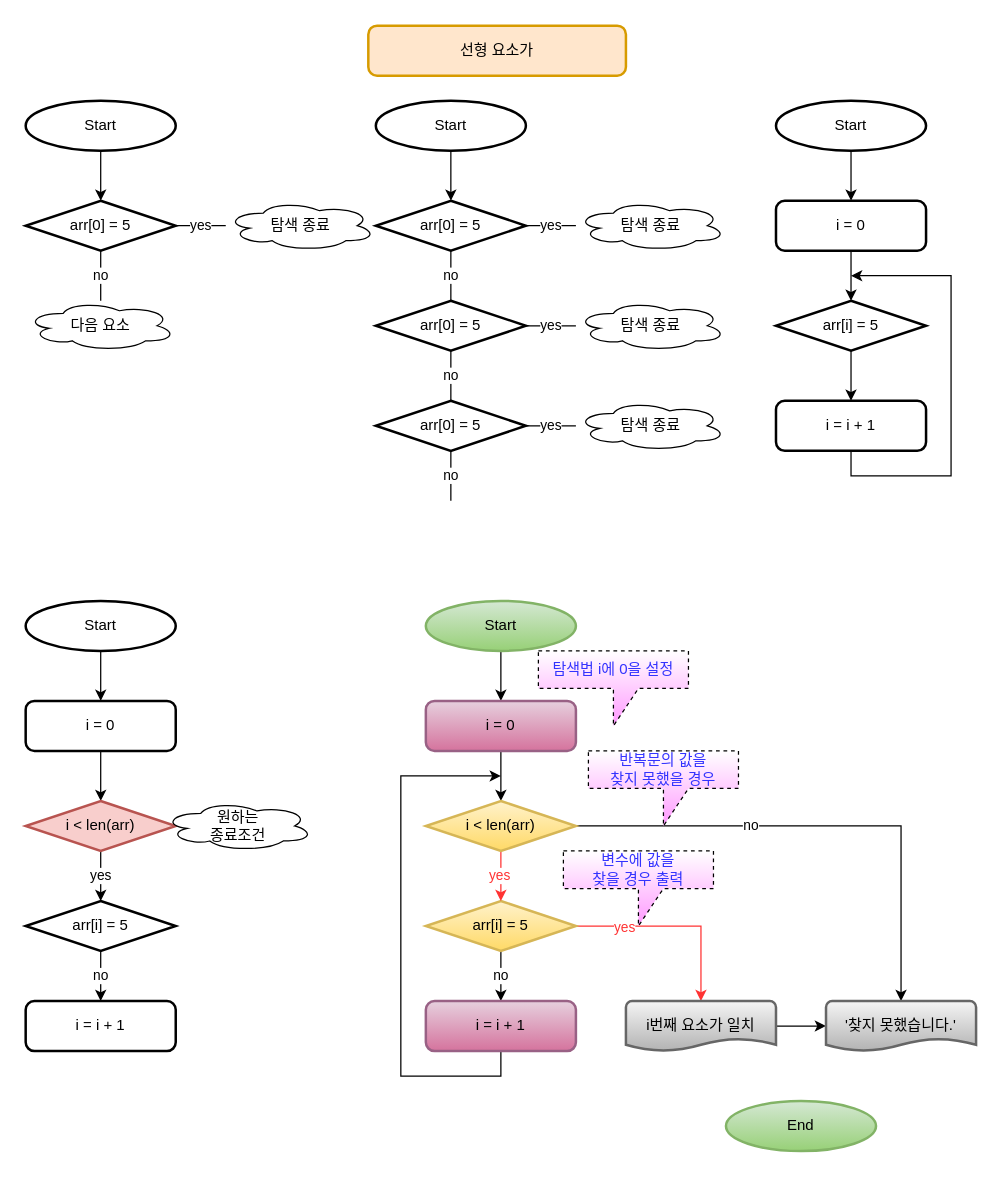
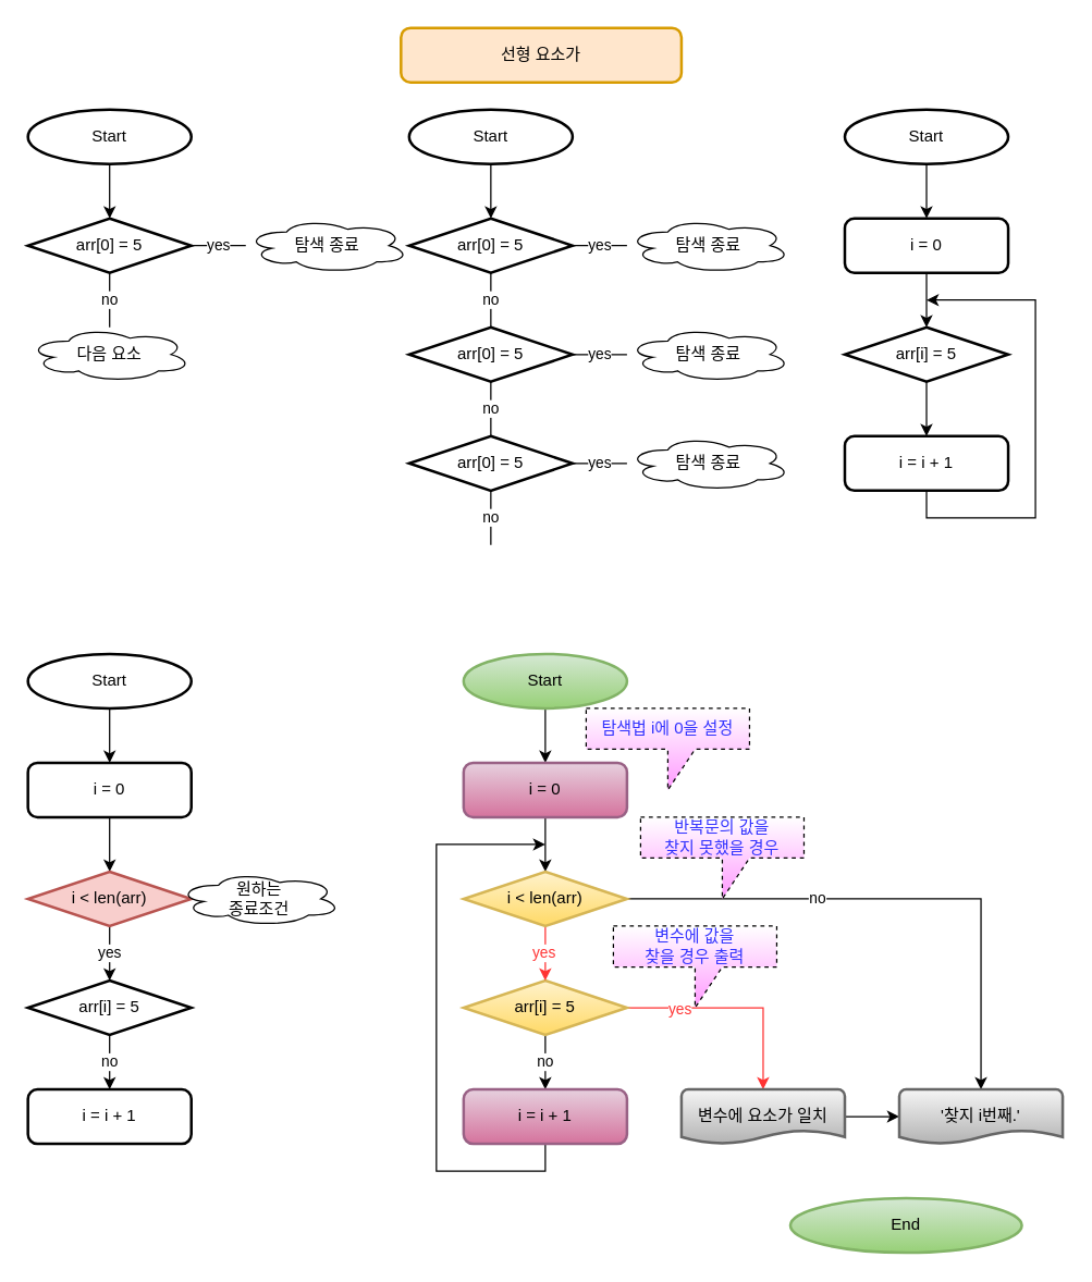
  <mxCell id="0" />
  <mxCell id="1" parent="0" />
  <mxCell id="2" value="선형 요소가" style="rounded=1;whiteSpace=wrap;html=1;absoluteArcSize=1;arcSize=14;strokeWidth=2;fillColor=#ffe6cc;strokeColor=#d79b00;" vertex="1" parent="1"><mxGeometry x="294" y="20" width="206" height="40" as="geometry" /></mxCell>
  <mxCell id="3" style="edgeStyle=orthogonalEdgeStyle;rounded=0;orthogonalLoop=1;jettySize=auto;html=1;entryX=0.5;entryY=0;entryDx=0;entryDy=0;entryPerimeter=0;" edge="1" parent="1" source="4" target="5"><mxGeometry relative="1" as="geometry" /></mxCell>
  <mxCell id="4" value="Start" style="strokeWidth=2;html=1;shape=mxgraph.flowchart.start_2;whiteSpace=wrap;" vertex="1" parent="1"><mxGeometry x="20" y="80" width="120" height="40" as="geometry" /></mxCell>
  <mxCell id="5" value="arr[0] = 5" style="strokeWidth=2;html=1;shape=mxgraph.flowchart.decision;whiteSpace=wrap;" vertex="1" parent="1"><mxGeometry x="20" y="160" width="120" height="40" as="geometry" /></mxCell>
  <mxCell id="6" value="yes" style="endArrow=none;html=1;rounded=0;" edge="1" parent="1"><mxGeometry width="50" height="50" relative="1" as="geometry"><mxPoint x="140" y="180" as="sourcePoint" /><mxPoint x="180" y="180" as="targetPoint" /></mxGeometry></mxCell>
  <mxCell id="7" value="no" style="endArrow=none;html=1;rounded=0;" edge="1" parent="1"><mxGeometry width="50" height="50" relative="1" as="geometry"><mxPoint x="80" y="200" as="sourcePoint" /><mxPoint x="80" y="240" as="targetPoint" /></mxGeometry></mxCell>
  <mxCell id="8" value="탐색 종료" style="ellipse;shape=cloud;whiteSpace=wrap;html=1;" vertex="1" parent="1"><mxGeometry x="180" y="160" width="120" height="40" as="geometry" /></mxCell>
  <mxCell id="9" value="다음 요소" style="ellipse;shape=cloud;whiteSpace=wrap;html=1;" vertex="1" parent="1"><mxGeometry x="20" y="240" width="120" height="40" as="geometry" /></mxCell>
  <mxCell id="10" style="edgeStyle=orthogonalEdgeStyle;rounded=0;orthogonalLoop=1;jettySize=auto;html=1;entryX=0.5;entryY=0;entryDx=0;entryDy=0;entryPerimeter=0;" edge="1" parent="1" source="11" target="12"><mxGeometry relative="1" as="geometry" /></mxCell>
  <mxCell id="11" value="Start" style="strokeWidth=2;html=1;shape=mxgraph.flowchart.start_2;whiteSpace=wrap;" vertex="1" parent="1"><mxGeometry x="300" y="80" width="120" height="40" as="geometry" /></mxCell>
  <mxCell id="12" value="arr[0] = 5" style="strokeWidth=2;html=1;shape=mxgraph.flowchart.decision;whiteSpace=wrap;" vertex="1" parent="1"><mxGeometry x="300" y="160" width="120" height="40" as="geometry" /></mxCell>
  <mxCell id="13" value="yes" style="endArrow=none;html=1;rounded=0;" edge="1" parent="1"><mxGeometry width="50" height="50" relative="1" as="geometry"><mxPoint x="420" y="180" as="sourcePoint" /><mxPoint x="460" y="180" as="targetPoint" /></mxGeometry></mxCell>
  <mxCell id="14" value="no" style="endArrow=none;html=1;rounded=0;" edge="1" parent="1"><mxGeometry width="50" height="50" relative="1" as="geometry"><mxPoint x="360" y="200" as="sourcePoint" /><mxPoint x="360" y="240" as="targetPoint" /></mxGeometry></mxCell>
  <mxCell id="15" value="탐색 종료" style="ellipse;shape=cloud;whiteSpace=wrap;html=1;" vertex="1" parent="1"><mxGeometry x="460" y="160" width="120" height="40" as="geometry" /></mxCell>
  <mxCell id="16" value="arr[0] = 5" style="strokeWidth=2;html=1;shape=mxgraph.flowchart.decision;whiteSpace=wrap;" vertex="1" parent="1"><mxGeometry x="300" y="240" width="120" height="40" as="geometry" /></mxCell>
  <mxCell id="17" value="yes" style="endArrow=none;html=1;rounded=0;" edge="1" parent="1"><mxGeometry width="50" height="50" relative="1" as="geometry"><mxPoint x="420" y="260" as="sourcePoint" /><mxPoint x="460" y="260" as="targetPoint" /></mxGeometry></mxCell>
  <mxCell id="18" value="no" style="endArrow=none;html=1;rounded=0;" edge="1" parent="1"><mxGeometry width="50" height="50" relative="1" as="geometry"><mxPoint x="360" y="280" as="sourcePoint" /><mxPoint x="360" y="320" as="targetPoint" /></mxGeometry></mxCell>
  <mxCell id="19" value="탐색 종료" style="ellipse;shape=cloud;whiteSpace=wrap;html=1;" vertex="1" parent="1"><mxGeometry x="460" y="240" width="120" height="40" as="geometry" /></mxCell>
  <mxCell id="20" value="arr[0] = 5" style="strokeWidth=2;html=1;shape=mxgraph.flowchart.decision;whiteSpace=wrap;" vertex="1" parent="1"><mxGeometry x="300" y="320" width="120" height="40" as="geometry" /></mxCell>
  <mxCell id="21" value="yes" style="endArrow=none;html=1;rounded=0;" edge="1" parent="1"><mxGeometry width="50" height="50" relative="1" as="geometry"><mxPoint x="420" y="340" as="sourcePoint" /><mxPoint x="460" y="340" as="targetPoint" /></mxGeometry></mxCell>
  <mxCell id="22" value="no" style="endArrow=none;html=1;rounded=0;" edge="1" parent="1"><mxGeometry width="50" height="50" relative="1" as="geometry"><mxPoint x="360" y="360" as="sourcePoint" /><mxPoint x="360" y="400" as="targetPoint" /></mxGeometry></mxCell>
  <mxCell id="23" value="탐색 종료" style="ellipse;shape=cloud;whiteSpace=wrap;html=1;" vertex="1" parent="1"><mxGeometry x="460" y="320" width="120" height="40" as="geometry" /></mxCell>
  <mxCell id="24" style="edgeStyle=orthogonalEdgeStyle;rounded=0;orthogonalLoop=1;jettySize=auto;html=1;entryX=0.5;entryY=0;entryDx=0;entryDy=0;entryPerimeter=0;" edge="1" parent="1" source="25"><mxGeometry relative="1" as="geometry"><mxPoint x="680" y="160" as="targetPoint" /></mxGeometry></mxCell>
  <mxCell id="25" value="Start" style="strokeWidth=2;html=1;shape=mxgraph.flowchart.start_2;whiteSpace=wrap;" vertex="1" parent="1"><mxGeometry x="620" y="80" width="120" height="40" as="geometry" /></mxCell>
  <mxCell id="26" style="edgeStyle=orthogonalEdgeStyle;rounded=0;orthogonalLoop=1;jettySize=auto;html=1;entryX=0.5;entryY=0;entryDx=0;entryDy=0;" edge="1" parent="1" source="27" target="31"><mxGeometry relative="1" as="geometry" /></mxCell>
  <mxCell id="27" value="arr[i] = 5" style="strokeWidth=2;html=1;shape=mxgraph.flowchart.decision;whiteSpace=wrap;" vertex="1" parent="1"><mxGeometry x="620" y="240" width="120" height="40" as="geometry" /></mxCell>
  <mxCell id="28" style="edgeStyle=orthogonalEdgeStyle;rounded=0;orthogonalLoop=1;jettySize=auto;html=1;entryX=0.5;entryY=0;entryDx=0;entryDy=0;entryPerimeter=0;" edge="1" parent="1" source="29" target="27"><mxGeometry relative="1" as="geometry" /></mxCell>
  <mxCell id="29" value="i = 0" style="rounded=1;whiteSpace=wrap;html=1;absoluteArcSize=1;arcSize=14;strokeWidth=2;" vertex="1" parent="1"><mxGeometry x="620" y="160" width="120" height="40" as="geometry" /></mxCell>
  <mxCell id="30" style="edgeStyle=orthogonalEdgeStyle;rounded=0;orthogonalLoop=1;jettySize=auto;html=1;" edge="1" parent="1" source="31"><mxGeometry relative="1" as="geometry"><mxPoint x="680" y="220" as="targetPoint" /><Array as="points"><mxPoint x="680" y="380" /><mxPoint x="760" y="380" /><mxPoint x="760" y="220" /></Array></mxGeometry></mxCell>
  <mxCell id="31" value="i = i + 1" style="rounded=1;whiteSpace=wrap;html=1;absoluteArcSize=1;arcSize=14;strokeWidth=2;" vertex="1" parent="1"><mxGeometry x="620" y="320" width="120" height="40" as="geometry" /></mxCell>
  <mxCell id="32" style="edgeStyle=orthogonalEdgeStyle;rounded=0;orthogonalLoop=1;jettySize=auto;html=1;entryX=0.5;entryY=0;entryDx=0;entryDy=0;entryPerimeter=0;" edge="1" parent="1" source="33"><mxGeometry relative="1" as="geometry"><mxPoint x="80" y="560" as="targetPoint" /></mxGeometry></mxCell>
  <mxCell id="33" value="Start" style="strokeWidth=2;html=1;shape=mxgraph.flowchart.start_2;whiteSpace=wrap;" vertex="1" parent="1"><mxGeometry x="20" y="480" width="120" height="40" as="geometry" /></mxCell>
  <mxCell id="34" value="no" style="edgeStyle=orthogonalEdgeStyle;rounded=0;orthogonalLoop=1;jettySize=auto;html=1;entryX=0.5;entryY=0;entryDx=0;entryDy=0;" edge="1" parent="1" source="35" target="38"><mxGeometry relative="1" as="geometry" /></mxCell>
  <mxCell id="35" value="arr[i] = 5" style="strokeWidth=2;html=1;shape=mxgraph.flowchart.decision;whiteSpace=wrap;" vertex="1" parent="1"><mxGeometry x="20" y="720" width="120" height="40" as="geometry" /></mxCell>
  <mxCell id="36" style="edgeStyle=orthogonalEdgeStyle;rounded=0;orthogonalLoop=1;jettySize=auto;html=1;entryX=0.5;entryY=0;entryDx=0;entryDy=0;entryPerimeter=0;" edge="1" parent="1" source="37" target="40"><mxGeometry relative="1" as="geometry" /></mxCell>
  <mxCell id="37" value="i = 0" style="rounded=1;whiteSpace=wrap;html=1;absoluteArcSize=1;arcSize=14;strokeWidth=2;" vertex="1" parent="1"><mxGeometry x="20" y="560" width="120" height="40" as="geometry" /></mxCell>
  <mxCell id="38" value="i = i + 1" style="rounded=1;whiteSpace=wrap;html=1;absoluteArcSize=1;arcSize=14;strokeWidth=2;" vertex="1" parent="1"><mxGeometry x="20" y="800" width="120" height="40" as="geometry" /></mxCell>
  <mxCell id="39" value="yes" style="edgeStyle=orthogonalEdgeStyle;rounded=0;orthogonalLoop=1;jettySize=auto;html=1;entryX=0.5;entryY=0;entryDx=0;entryDy=0;entryPerimeter=0;" edge="1" parent="1" source="40" target="35"><mxGeometry relative="1" as="geometry" /></mxCell>
  <mxCell id="40" value="i &amp;lt; len(arr)" style="strokeWidth=2;html=1;shape=mxgraph.flowchart.decision;whiteSpace=wrap;fillColor=#f8cecc;strokeColor=#b85450;" vertex="1" parent="1"><mxGeometry x="20" y="640" width="120" height="40" as="geometry" /></mxCell>
  <mxCell id="41" value="원하는&lt;br&gt;종료조건" style="ellipse;shape=cloud;whiteSpace=wrap;html=1;" vertex="1" parent="1"><mxGeometry x="130" y="640" width="120" height="40" as="geometry" /></mxCell>
  <mxCell id="42" style="edgeStyle=orthogonalEdgeStyle;rounded=0;orthogonalLoop=1;jettySize=auto;html=1;entryX=0.5;entryY=0;entryDx=0;entryDy=0;entryPerimeter=0;" edge="1" parent="1" source="43"><mxGeometry relative="1" as="geometry"><mxPoint x="400" y="560" as="targetPoint" /></mxGeometry></mxCell>
  <mxCell id="43" value="Start" style="strokeWidth=2;html=1;shape=mxgraph.flowchart.start_2;whiteSpace=wrap;fillColor=#d5e8d4;gradientColor=#97d077;strokeColor=#82b366;" vertex="1" parent="1"><mxGeometry x="340" y="480" width="120" height="40" as="geometry" /></mxCell>
  <mxCell id="44" value="no" style="edgeStyle=orthogonalEdgeStyle;rounded=0;orthogonalLoop=1;jettySize=auto;html=1;entryX=0.5;entryY=0;entryDx=0;entryDy=0;" edge="1" parent="1" source="47" target="51"><mxGeometry relative="1" as="geometry" /></mxCell>
  <mxCell id="45" style="edgeStyle=orthogonalEdgeStyle;rounded=0;orthogonalLoop=1;jettySize=auto;html=1;strokeColor=#FF3333;" edge="1" parent="1" source="47" target="56"><mxGeometry relative="1" as="geometry" /></mxCell>
  <mxCell id="46" value="yes" style="edgeLabel;html=1;align=center;verticalAlign=middle;resizable=0;points=[];fontColor=#FF3333;" vertex="1" connectable="0" parent="45"><mxGeometry x="-0.53" relative="1" as="geometry"><mxPoint as="offset" /></mxGeometry></mxCell>
  <mxCell id="47" value="arr[i] = 5" style="strokeWidth=2;html=1;shape=mxgraph.flowchart.decision;whiteSpace=wrap;fillColor=#fff2cc;strokeColor=#d6b656;gradientColor=#ffd966;" vertex="1" parent="1"><mxGeometry x="340" y="720" width="120" height="40" as="geometry" /></mxCell>
  <mxCell id="48" style="edgeStyle=orthogonalEdgeStyle;rounded=0;orthogonalLoop=1;jettySize=auto;html=1;entryX=0.5;entryY=0;entryDx=0;entryDy=0;entryPerimeter=0;" edge="1" parent="1" source="49" target="54"><mxGeometry relative="1" as="geometry" /></mxCell>
  <mxCell id="49" value="i = 0" style="rounded=1;whiteSpace=wrap;html=1;absoluteArcSize=1;arcSize=14;strokeWidth=2;fillColor=#e6d0de;gradientColor=#d5739d;strokeColor=#996185;" vertex="1" parent="1"><mxGeometry x="340" y="560" width="120" height="40" as="geometry" /></mxCell>
  <mxCell id="50" style="edgeStyle=orthogonalEdgeStyle;rounded=0;orthogonalLoop=1;jettySize=auto;html=1;" edge="1" parent="1" source="51"><mxGeometry relative="1" as="geometry"><mxPoint x="400" y="620" as="targetPoint" /><Array as="points"><mxPoint x="400" y="860" /><mxPoint x="320" y="860" /><mxPoint x="320" y="620" /></Array></mxGeometry></mxCell>
  <mxCell id="51" value="i = i + 1" style="rounded=1;whiteSpace=wrap;html=1;absoluteArcSize=1;arcSize=14;strokeWidth=2;fillColor=#e6d0de;gradientColor=#d5739d;strokeColor=#996185;" vertex="1" parent="1"><mxGeometry x="340" y="800" width="120" height="40" as="geometry" /></mxCell>
  <mxCell id="52" value="no" style="edgeStyle=orthogonalEdgeStyle;rounded=0;orthogonalLoop=1;jettySize=auto;html=1;entryX=0.5;entryY=0;entryDx=0;entryDy=0;entryPerimeter=0;" edge="1" parent="1" source="54" target="57"><mxGeometry x="-0.3" relative="1" as="geometry"><mxPoint as="offset" /></mxGeometry></mxCell>
  <mxCell id="53" style="edgeStyle=orthogonalEdgeStyle;rounded=0;orthogonalLoop=1;jettySize=auto;html=1;entryX=0.5;entryY=0;entryDx=0;entryDy=0;entryPerimeter=0;fontColor=#FF3333;strokeColor=#FF3333;" edge="1" parent="1" source="54" target="47"><mxGeometry relative="1" as="geometry" /></mxCell>
  <mxCell id="54" value="i &amp;lt; len(arr)" style="strokeWidth=2;html=1;shape=mxgraph.flowchart.decision;whiteSpace=wrap;fillColor=#fff2cc;strokeColor=#d6b656;gradientColor=#ffd966;" vertex="1" parent="1"><mxGeometry x="340" y="640" width="120" height="40" as="geometry" /></mxCell>
  <mxCell id="55" style="edgeStyle=orthogonalEdgeStyle;rounded=0;orthogonalLoop=1;jettySize=auto;html=1;" edge="1" parent="1" source="56" target="57"><mxGeometry relative="1" as="geometry" /></mxCell>
- <mxCell id="56" value="i번째 요소가 일치" style="strokeWidth=2;html=1;shape=mxgraph.flowchart.document2;whiteSpace=wrap;size=0.25;fillColor=#f5f5f5;strokeColor=#666666;gradientColor=#b3b3b3;" vertex="1" parent="1"><mxGeometry x="500" y="800" width="120" height="40" as="geometry" /></mxCell>
- <mxCell id="57" value="'찾지 못했습니다.'" style="strokeWidth=2;html=1;shape=mxgraph.flowchart.document2;whiteSpace=wrap;size=0.25;fillColor=#f5f5f5;strokeColor=#666666;gradientColor=#b3b3b3;" vertex="1" parent="1"><mxGeometry x="660" y="800" width="120" height="40" as="geometry" /></mxCell>
- <mxCell id="58" value="End" style="strokeWidth=2;html=1;shape=mxgraph.flowchart.start_2;whiteSpace=wrap;fillColor=#d5e8d4;gradientColor=#97d077;strokeColor=#82b366;" vertex="1" parent="1"><mxGeometry x="580" y="880" width="120" height="40" as="geometry" /></mxCell>
+ <mxCell id="56" value="변수에 요소가 일치" style="strokeWidth=2;html=1;shape=mxgraph.flowchart.document2;whiteSpace=wrap;size=0.25;fillColor=#f5f5f5;strokeColor=#666666;gradientColor=#b3b3b3;" vertex="1" parent="1"><mxGeometry x="500" y="800" width="120" height="40" as="geometry" /></mxCell>
+ <mxCell id="57" value="'찾지 i번째.'" style="strokeWidth=2;html=1;shape=mxgraph.flowchart.document2;whiteSpace=wrap;size=0.25;fillColor=#f5f5f5;strokeColor=#666666;gradientColor=#b3b3b3;" vertex="1" parent="1"><mxGeometry x="660" y="800" width="120" height="40" as="geometry" /></mxCell>
+ <mxCell id="58" value="End" style="strokeWidth=2;html=1;shape=mxgraph.flowchart.start_2;whiteSpace=wrap;fillColor=#d5e8d4;gradientColor=#97d077;strokeColor=#82b366;" vertex="1" parent="1"><mxGeometry x="580" y="880" width="170" height="40" as="geometry" /></mxCell>
  <mxCell id="59" value="yes" style="edgeLabel;html=1;align=center;verticalAlign=middle;resizable=0;points=[];fontColor=#FF3333;" vertex="1" connectable="0" parent="1"><mxGeometry x="410" y="750" as="geometry"><mxPoint x="-12" y="-51" as="offset" /></mxGeometry></mxCell>
  <mxCell id="60" value="&lt;font color=&quot;#3333ff&quot;&gt;탐색법 i에 0을 설정&lt;/font&gt;" style="shape=callout;whiteSpace=wrap;html=1;perimeter=calloutPerimeter;fontColor=#FF3333;dashed=1;gradientColor=#FF99FF;gradientDirection=south;" vertex="1" parent="1"><mxGeometry x="430" y="520" width="120" height="60" as="geometry" /></mxCell>
  <mxCell id="61" value="&lt;font color=&quot;#3333ff&quot;&gt;변수에 값을&lt;br&gt;찾을 경우 출력&lt;/font&gt;" style="shape=callout;whiteSpace=wrap;html=1;perimeter=calloutPerimeter;fontColor=#FF3333;dashed=1;gradientColor=#FF99FF;" vertex="1" parent="1"><mxGeometry x="450" y="680" width="120" height="60" as="geometry" /></mxCell>
  <mxCell id="62" value="&lt;font color=&quot;#3333ff&quot;&gt;반복문의 값을&lt;br&gt;찾지 못했을 경우&lt;br&gt;&lt;/font&gt;" style="shape=callout;whiteSpace=wrap;html=1;perimeter=calloutPerimeter;fontColor=#FF3333;dashed=1;gradientColor=#FF99FF;" vertex="1" parent="1"><mxGeometry x="470" y="600" width="120" height="60" as="geometry" /></mxCell>
